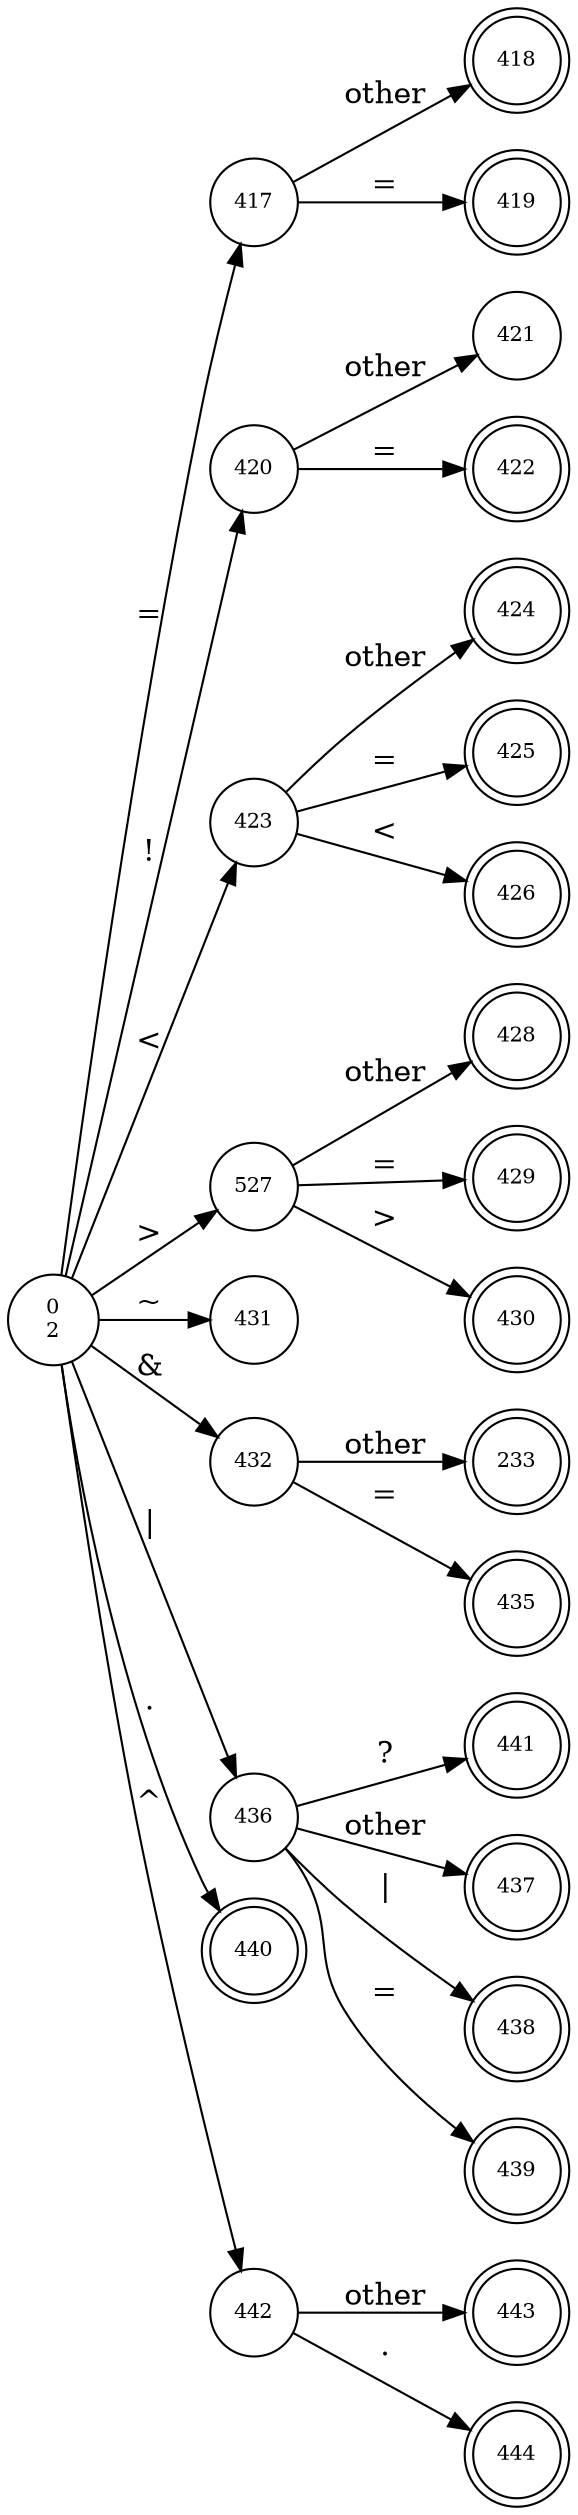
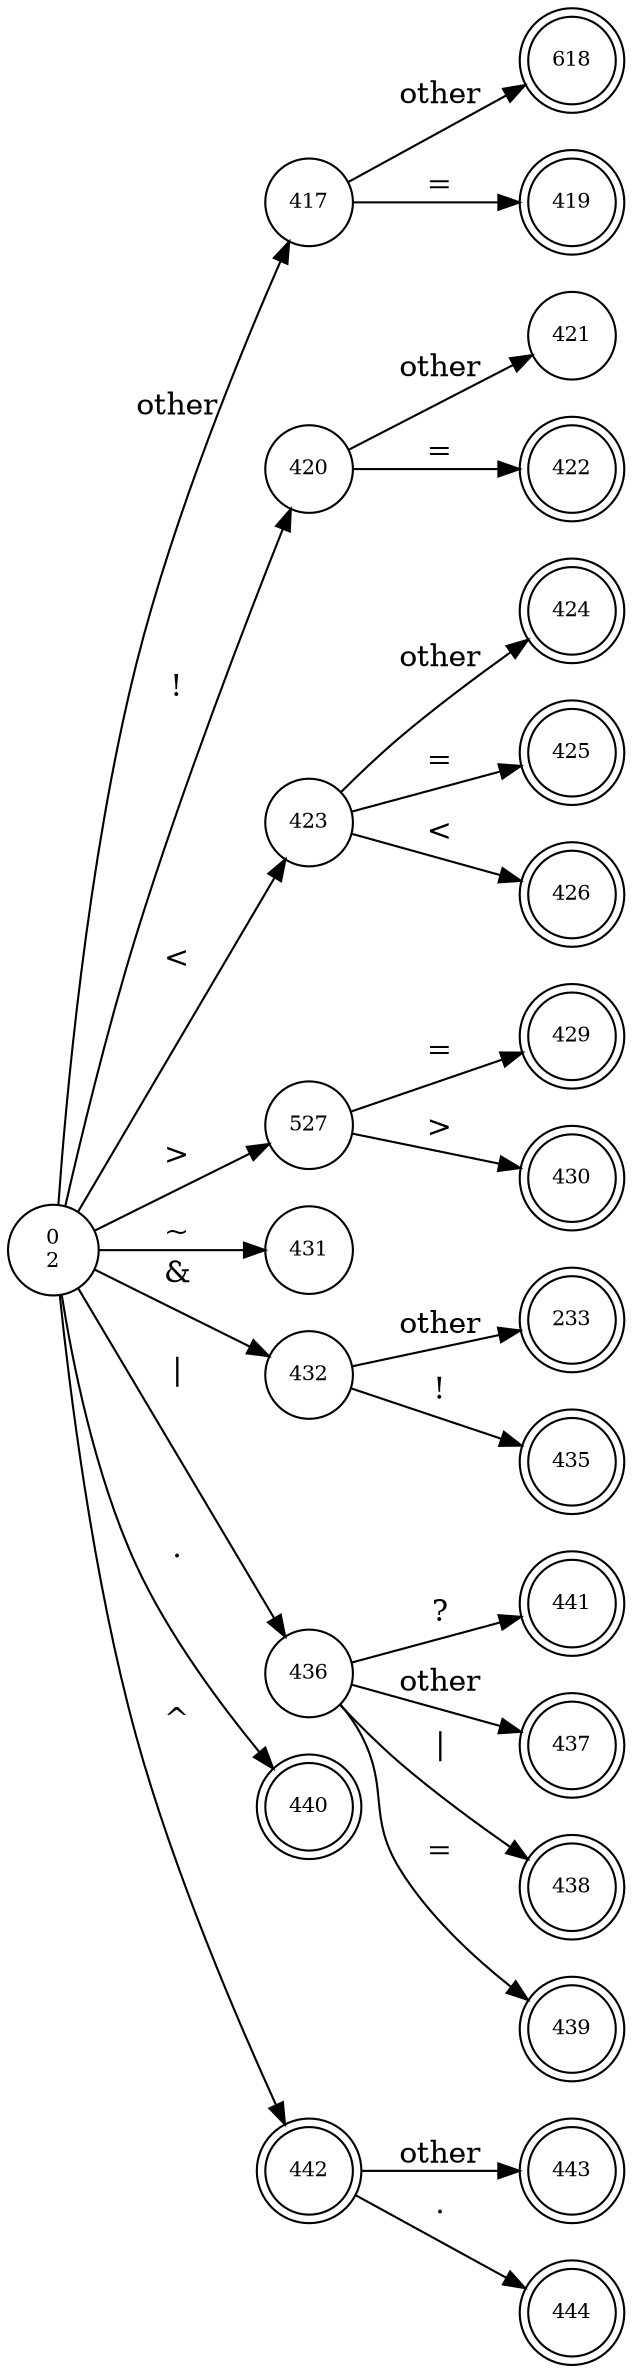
  digraph {
    rankdir=LR
    node [fontsize=10 shape=doublecircle]
    n1 [label="0\n2" shape=circle]
    n2 [label=417 shape=circle]
    n3 [label=420 shape=circle]
    n4 [label=423 shape=circle]
    n5 [label=527 shape=circle]
    n6 [label=431 shape=circle]
    n7 [label=432 shape=circle]
    n8 [label=436 shape=circle]
    n9 [label=440]
-   n10 [label=442 shape=circle]
-   n11 [label=418]
+   n10 [label=442]
+   n11 [label=618]
    n12 [label=419]
    n13 [label=421 shape=circle]
    n14 [label=422]
    n15 [label=424]
    n16 [label=425]
    n17 [label=426]
-   n18 [label=428]
    n19 [label=429]
    n20 [label=430]
    n21 [label=233]
    n22 [label=435]
    n23 [label=441]
    n24 [label=437]
    n25 [label=438]
    n26 [label=439]
    n27 [label=443]
    n28 [label=444]
-   n1 -> n2 [label="="]
+   n1 -> n2 [label=other]
    n1 -> n3 [label="!"]
    n1 -> n4 [label="<"]
    n1 -> n5 [label=">"]
    n1 -> n6 [label="~"]
    n1 -> n7 [label="&"]
    n1 -> n8 [label="|"]
    n1 -> n9 [label="."]
    n1 -> n10 [label="^"]
    n2 -> n11 [label=other]
    n2 -> n12 [label="="]
    n3 -> n13 [label=other]
    n3 -> n14 [label="="]
    n4 -> n15 [label=other]
    n4 -> n16 [label="="]
    n4 -> n17 [label="<"]
-   n5 -> n18 [label=other]
    n5 -> n19 [label="="]
    n5 -> n20 [label=">"]
    n7 -> n21 [label=other]
-   n7 -> n22 [label="="]
+   n7 -> n22 [label="!"]
    n8 -> n23 [label="?"]
    n8 -> n24 [label=other]
    n8 -> n25 [label="|"]
    n8 -> n26 [label="="]
    n10 -> n27 [label=other]
    n10 -> n28 [label="."]
  }
